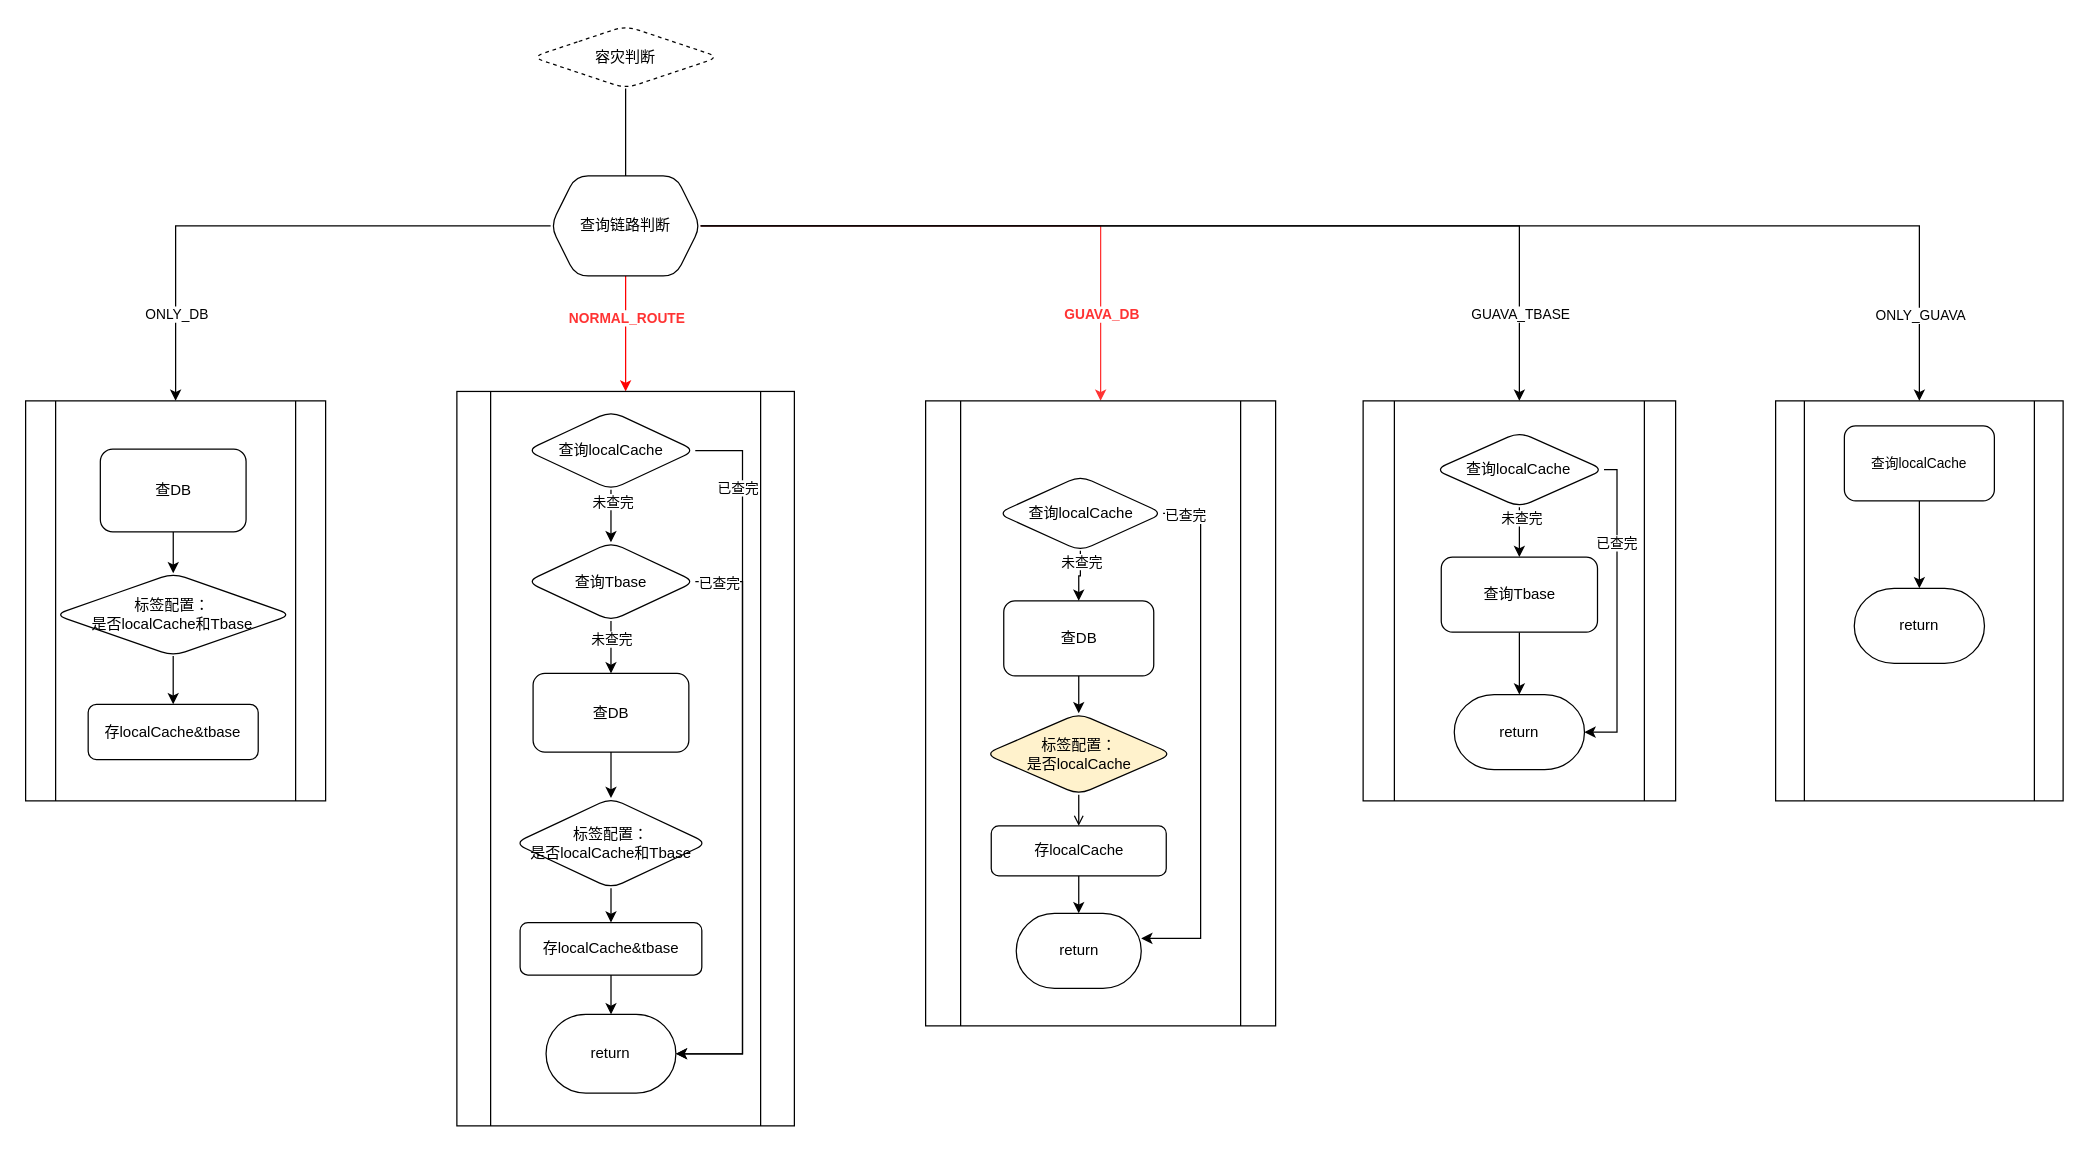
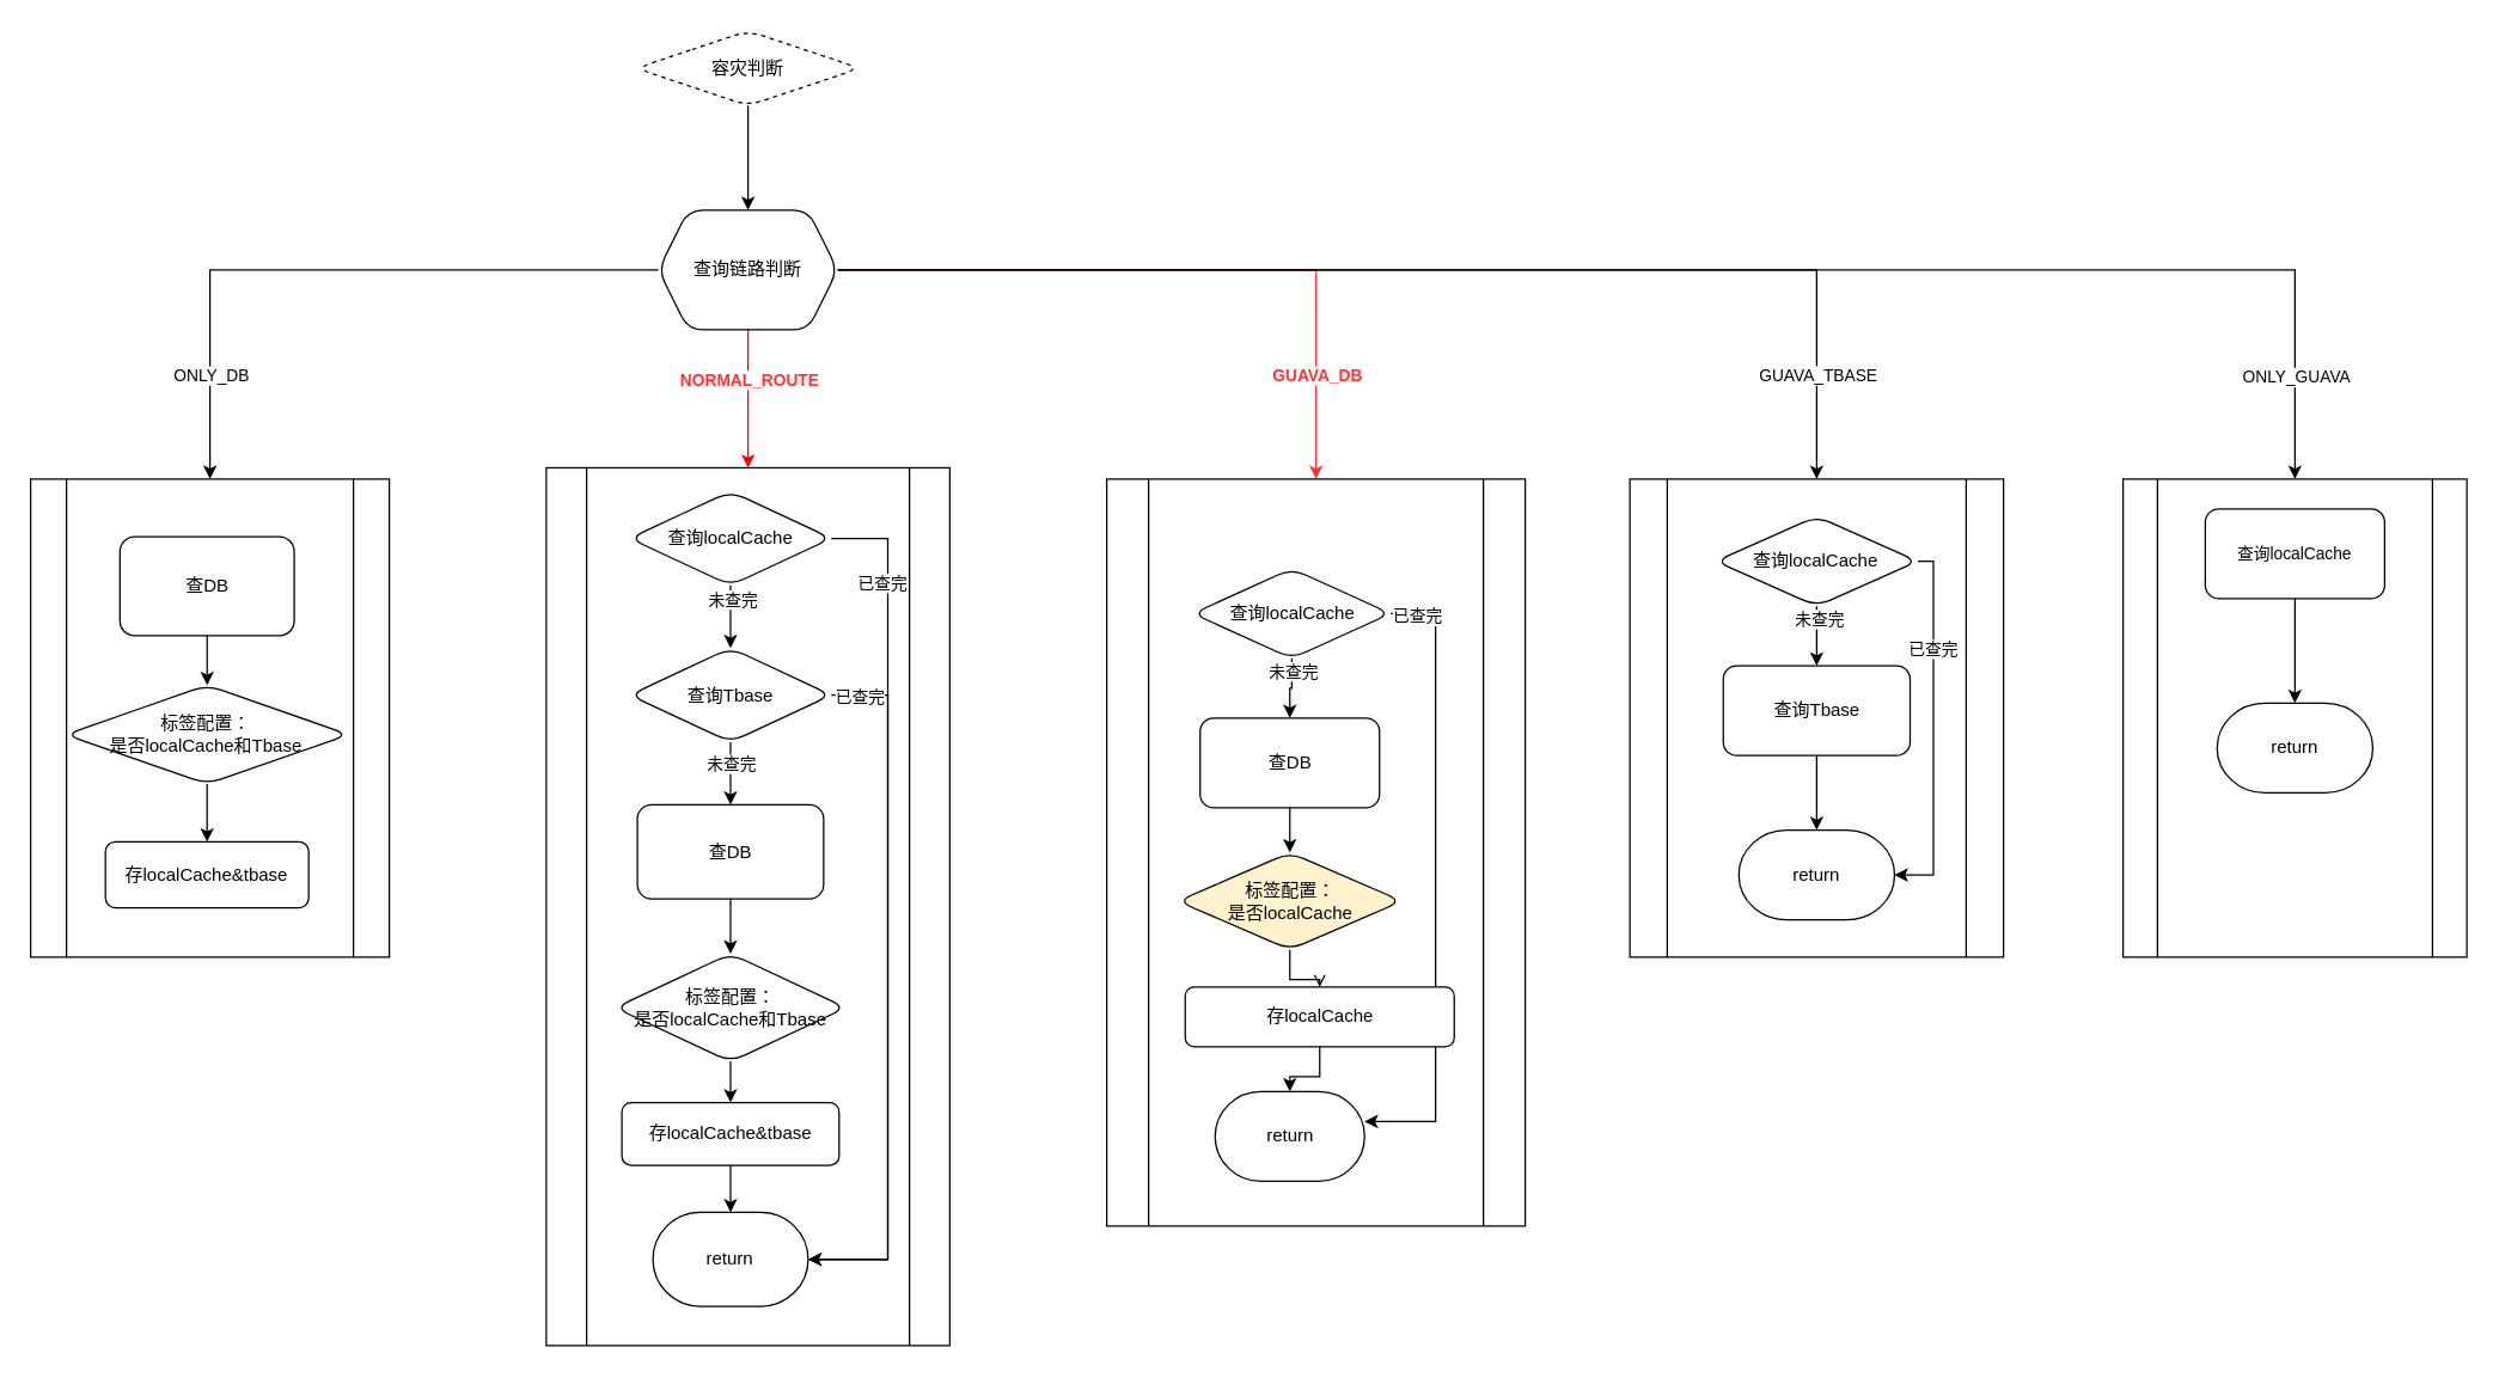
  <mxCell id="0" />
  <mxCell id="1" parent="0" />
- <mxCell id="2" value="" style="edgeStyle=orthogonalEdgeStyle;rounded=0;orthogonalLoop=1;jettySize=auto;html=1;endArrow=none;" edge="1" parent="1" source="3" target="14"><mxGeometry relative="1" as="geometry" /></mxCell>
+ <mxCell id="2" value="" style="edgeStyle=orthogonalEdgeStyle;rounded=0;orthogonalLoop=1;jettySize=auto;html=1;" edge="1" parent="1" source="3" target="14"><mxGeometry relative="1" as="geometry" /></mxCell>
  <mxCell id="3" value="容灾判断" style="rhombus;whiteSpace=wrap;html=1;rounded=1;glass=0;strokeWidth=1;shadow=0;dashed=1;" vertex="1" parent="1"><mxGeometry x="425" y="20" width="150" height="50" as="geometry" /></mxCell>
  <mxCell id="4" value="" style="edgeStyle=orthogonalEdgeStyle;rounded=0;orthogonalLoop=1;jettySize=auto;html=1;strokeColor=#FF0000;" edge="1" parent="1" source="14" target="23"><mxGeometry relative="1" as="geometry"><mxPoint x="480" y="310" as="targetPoint" /></mxGeometry></mxCell>
  <mxCell id="5" value="&lt;font color=&quot;#ff3333&quot;&gt;&lt;b&gt;NORMAL_ROUTE&lt;/b&gt;&lt;/font&gt;" style="edgeLabel;html=1;align=center;verticalAlign=middle;resizable=0;points=[];" vertex="1" connectable="0" parent="4"><mxGeometry x="-0.3" relative="1" as="geometry"><mxPoint y="1" as="offset" /></mxGeometry></mxCell>
  <mxCell id="6" style="edgeStyle=orthogonalEdgeStyle;rounded=0;orthogonalLoop=1;jettySize=auto;html=1;" edge="1" parent="1" source="14" target="16"><mxGeometry relative="1" as="geometry"><mxPoint x="280.077" y="310" as="targetPoint" /></mxGeometry></mxCell>
  <mxCell id="7" value="ONLY_DB" style="edgeLabel;html=1;align=center;verticalAlign=middle;resizable=0;points=[];" vertex="1" connectable="0" parent="6"><mxGeometry x="0.386" relative="1" as="geometry"><mxPoint y="65" as="offset" /></mxGeometry></mxCell>
  <mxCell id="8" style="edgeStyle=orthogonalEdgeStyle;rounded=0;orthogonalLoop=1;jettySize=auto;html=1;strokeColor=#FF3333;" edge="1" parent="1" source="14" target="42"><mxGeometry relative="1" as="geometry"><mxPoint x="680.077" y="310" as="targetPoint" /></mxGeometry></mxCell>
  <mxCell id="9" value="&lt;font color=&quot;#ff3333&quot;&gt;&lt;b&gt;GUAVA_DB&lt;/b&gt;&lt;/font&gt;" style="edgeLabel;html=1;align=center;verticalAlign=middle;resizable=0;points=[];" vertex="1" connectable="0" parent="8"><mxGeometry x="0.424" relative="1" as="geometry"><mxPoint y="62" as="offset" /></mxGeometry></mxCell>
  <mxCell id="10" style="edgeStyle=orthogonalEdgeStyle;rounded=0;orthogonalLoop=1;jettySize=auto;html=1;" edge="1" parent="1" source="14" target="56"><mxGeometry relative="1" as="geometry"><mxPoint x="880.077" y="310" as="targetPoint" /></mxGeometry></mxCell>
  <mxCell id="11" value="GUAVA_TBASE" style="edgeLabel;html=1;align=center;verticalAlign=middle;resizable=0;points=[];" vertex="1" connectable="0" parent="10"><mxGeometry x="0.653" relative="1" as="geometry"><mxPoint y="68" as="offset" /></mxGeometry></mxCell>
  <mxCell id="12" style="edgeStyle=orthogonalEdgeStyle;rounded=0;orthogonalLoop=1;jettySize=auto;html=1;" edge="1" parent="1" source="14" target="65"><mxGeometry relative="1" as="geometry"><mxPoint x="1430" y="310" as="targetPoint" /></mxGeometry></mxCell>
  <mxCell id="13" value="ONLY_GUAVA" style="edgeLabel;html=1;align=center;verticalAlign=middle;resizable=0;points=[];" vertex="1" connectable="0" parent="12"><mxGeometry x="0.751" y="1" relative="1" as="geometry"><mxPoint x="-1" y="70" as="offset" /></mxGeometry></mxCell>
  <mxCell id="14" value="查询链路判断" style="shape=hexagon;perimeter=hexagonPerimeter2;whiteSpace=wrap;html=1;fixedSize=1;rounded=1;glass=0;strokeWidth=1;shadow=0;" vertex="1" parent="1"><mxGeometry x="440" y="140" width="120" height="80" as="geometry" /></mxCell>
  <mxCell id="15" value="" style="group" vertex="1" connectable="0" parent="1"><mxGeometry x="20" y="320" width="240" height="320" as="geometry" /></mxCell>
  <mxCell id="16" value="" style="shape=process;whiteSpace=wrap;html=1;backgroundOutline=1;" vertex="1" parent="15"><mxGeometry width="240" height="320" as="geometry" /></mxCell>
  <mxCell id="17" value="查DB" style="whiteSpace=wrap;html=1;rounded=1;glass=0;strokeWidth=1;shadow=0;" vertex="1" parent="15"><mxGeometry x="59.757" y="38.621" width="116.599" height="66.207" as="geometry" /></mxCell>
  <mxCell id="18" value="标签配置：&lt;br&gt;是否localCache和Tbase" style="rhombus;whiteSpace=wrap;html=1;rounded=1;glass=0;strokeWidth=1;shadow=0;" vertex="1" parent="15"><mxGeometry x="23.32" y="137.931" width="189.474" height="66.207" as="geometry" /></mxCell>
  <mxCell id="19" value="" style="edgeStyle=orthogonalEdgeStyle;rounded=0;orthogonalLoop=1;jettySize=auto;html=1;" edge="1" parent="15" source="17" target="18"><mxGeometry relative="1" as="geometry"><mxPoint x="118.057" y="137.931" as="targetPoint" /></mxGeometry></mxCell>
  <mxCell id="20" value="存localCache&amp;amp;tbase" style="whiteSpace=wrap;html=1;rounded=1;glass=0;strokeWidth=1;shadow=0;" vertex="1" parent="15"><mxGeometry x="50.04" y="242.759" width="136.032" height="44.138" as="geometry" /></mxCell>
  <mxCell id="21" style="edgeStyle=orthogonalEdgeStyle;rounded=0;orthogonalLoop=1;jettySize=auto;html=1;" edge="1" parent="15" source="18" target="20"><mxGeometry relative="1" as="geometry"><Array as="points"><mxPoint x="118" y="171.034" /><mxPoint x="118" y="171.034" /></Array></mxGeometry></mxCell>
  <mxCell id="22" value="" style="group" vertex="1" connectable="0" parent="1"><mxGeometry x="365" y="260" width="270" height="640" as="geometry" /></mxCell>
  <mxCell id="23" value="" style="shape=process;whiteSpace=wrap;html=1;backgroundOutline=1;" vertex="1" parent="22"><mxGeometry y="52.459" width="270" height="587.541" as="geometry" /></mxCell>
  <mxCell id="24" value="查询localCache" style="rhombus;whiteSpace=wrap;html=1;rounded=1;glass=0;strokeWidth=1;shadow=0;" vertex="1" parent="22"><mxGeometry x="55.776" y="68.197" width="135" height="62.951" as="geometry" /></mxCell>
  <mxCell id="25" value="查询Tbase" style="rhombus;whiteSpace=wrap;html=1;rounded=1;glass=0;strokeWidth=1;shadow=0;" vertex="1" parent="22"><mxGeometry x="55.776" y="173.115" width="135" height="62.951" as="geometry" /></mxCell>
  <mxCell id="26" value="" style="edgeStyle=orthogonalEdgeStyle;rounded=0;orthogonalLoop=1;jettySize=auto;html=1;" edge="1" parent="22" source="24" target="25"><mxGeometry relative="1" as="geometry" /></mxCell>
  <mxCell id="27" value="未查完" style="edgeLabel;html=1;align=center;verticalAlign=middle;resizable=0;points=[];" vertex="1" connectable="0" parent="26"><mxGeometry x="-0.55" y="1" relative="1" as="geometry"><mxPoint as="offset" /></mxGeometry></mxCell>
  <mxCell id="28" value="查DB" style="whiteSpace=wrap;html=1;rounded=1;glass=0;strokeWidth=1;shadow=0;" vertex="1" parent="22"><mxGeometry x="60.968" y="278.033" width="124.615" height="62.951" as="geometry" /></mxCell>
  <mxCell id="29" value="" style="edgeStyle=orthogonalEdgeStyle;rounded=0;orthogonalLoop=1;jettySize=auto;html=1;" edge="1" parent="22" source="25" target="28"><mxGeometry relative="1" as="geometry" /></mxCell>
  <mxCell id="30" value="未查完" style="edgeLabel;html=1;align=center;verticalAlign=middle;resizable=0;points=[];" vertex="1" connectable="0" parent="29"><mxGeometry x="-0.35" relative="1" as="geometry"><mxPoint as="offset" /></mxGeometry></mxCell>
  <mxCell id="31" value="return" style="strokeWidth=1;html=1;shape=mxgraph.flowchart.terminator;whiteSpace=wrap;" vertex="1" parent="22"><mxGeometry x="71.353" y="550.82" width="103.846" height="62.951" as="geometry" /></mxCell>
  <mxCell id="32" style="edgeStyle=orthogonalEdgeStyle;rounded=0;orthogonalLoop=1;jettySize=auto;html=1;entryX=1;entryY=0.5;entryDx=0;entryDy=0;entryPerimeter=0;" edge="1" parent="22" source="25" target="31"><mxGeometry relative="1" as="geometry"><Array as="points"><mxPoint x="228.462" y="204.59" /><mxPoint x="228.462" y="582.295" /></Array></mxGeometry></mxCell>
  <mxCell id="33" value="已查完" style="edgeLabel;html=1;align=center;verticalAlign=middle;resizable=0;points=[];" vertex="1" connectable="0" parent="32"><mxGeometry x="-0.918" y="-1" relative="1" as="geometry"><mxPoint as="offset" /></mxGeometry></mxCell>
  <mxCell id="34" style="edgeStyle=orthogonalEdgeStyle;rounded=0;orthogonalLoop=1;jettySize=auto;html=1;entryX=1;entryY=0.5;entryDx=0;entryDy=0;entryPerimeter=0;" edge="1" parent="22" source="24" target="31"><mxGeometry relative="1" as="geometry"><Array as="points"><mxPoint x="228.462" y="99.672" /><mxPoint x="228.462" y="582.295" /></Array></mxGeometry></mxCell>
  <mxCell id="35" value="已查完" style="edgeLabel;html=1;align=center;verticalAlign=middle;resizable=0;points=[];" vertex="1" connectable="0" parent="34"><mxGeometry x="-0.919" y="-1" relative="1" as="geometry"><mxPoint x="11" y="29" as="offset" /></mxGeometry></mxCell>
  <mxCell id="36" value="标签配置：&lt;br&gt;是否localCache和Tbase" style="rhombus;whiteSpace=wrap;html=1;rounded=1;glass=0;strokeWidth=1;shadow=0;" vertex="1" parent="22"><mxGeometry x="46.01" y="377.7" width="154.53" height="72.3" as="geometry" /></mxCell>
  <mxCell id="37" value="" style="edgeStyle=orthogonalEdgeStyle;rounded=0;orthogonalLoop=1;jettySize=auto;html=1;" edge="1" parent="22" source="28" target="36"><mxGeometry relative="1" as="geometry" /></mxCell>
  <mxCell id="38" style="edgeStyle=orthogonalEdgeStyle;rounded=0;orthogonalLoop=1;jettySize=auto;html=1;" edge="1" parent="22" source="39" target="31"><mxGeometry relative="1" as="geometry" /></mxCell>
  <mxCell id="39" value="存localCache&amp;amp;tbase" style="whiteSpace=wrap;html=1;rounded=1;glass=0;strokeWidth=1;shadow=0;" vertex="1" parent="22"><mxGeometry x="50.583" y="477.377" width="145.385" height="41.967" as="geometry" /></mxCell>
  <mxCell id="40" style="edgeStyle=orthogonalEdgeStyle;rounded=0;orthogonalLoop=1;jettySize=auto;html=1;" edge="1" parent="22" source="36" target="39"><mxGeometry relative="1" as="geometry" /></mxCell>
  <mxCell id="41" value="" style="group" vertex="1" connectable="0" parent="1"><mxGeometry x="740" y="320" width="280" height="500" as="geometry" /></mxCell>
  <mxCell id="42" value="" style="shape=process;whiteSpace=wrap;html=1;backgroundOutline=1;" vertex="1" parent="41"><mxGeometry width="280" height="500" as="geometry" /></mxCell>
  <mxCell id="43" value="查询localCache" style="rhombus;whiteSpace=wrap;html=1;rounded=1;glass=0;strokeWidth=1;shadow=0;" vertex="1" parent="41"><mxGeometry x="57.5" y="60" width="132.5" height="60" as="geometry" /></mxCell>
  <mxCell id="44" value="查DB" style="whiteSpace=wrap;html=1;rounded=1;glass=0;strokeWidth=1;shadow=0;" vertex="1" parent="41"><mxGeometry x="62.5" y="160" width="120" height="60" as="geometry" /></mxCell>
  <mxCell id="45" value="" style="edgeStyle=orthogonalEdgeStyle;rounded=0;orthogonalLoop=1;jettySize=auto;html=1;" edge="1" parent="41" source="43" target="44"><mxGeometry relative="1" as="geometry"><mxPoint x="122.5" y="160" as="targetPoint" /></mxGeometry></mxCell>
  <mxCell id="46" value="未查完" style="edgeLabel;html=1;align=center;verticalAlign=middle;resizable=0;points=[];" vertex="1" connectable="0" parent="45"><mxGeometry x="-0.55" y="1" relative="1" as="geometry"><mxPoint as="offset" /></mxGeometry></mxCell>
  <mxCell id="47" style="edgeStyle=orthogonalEdgeStyle;rounded=0;orthogonalLoop=1;jettySize=auto;html=1;" edge="1" parent="41" source="43" target="49"><mxGeometry relative="1" as="geometry"><Array as="points"><mxPoint x="220" y="90" /><mxPoint x="220" y="430" /></Array><mxPoint x="172.5" y="560" as="targetPoint" /></mxGeometry></mxCell>
  <mxCell id="48" value="已查完" style="edgeLabel;html=1;align=center;verticalAlign=middle;resizable=0;points=[];" vertex="1" connectable="0" parent="47"><mxGeometry x="-0.919" y="-1" relative="1" as="geometry"><mxPoint as="offset" /></mxGeometry></mxCell>
  <mxCell id="49" value="return" style="strokeWidth=1;html=1;shape=mxgraph.flowchart.terminator;whiteSpace=wrap;" vertex="1" parent="41"><mxGeometry x="72.5" y="410" width="100" height="60" as="geometry" /></mxCell>
  <mxCell id="50" value="标签配置：&lt;br&gt;是否localCache" style="rhombus;whiteSpace=wrap;html=1;rounded=1;glass=0;strokeWidth=1;shadow=0;fillColor=#fff2cc;" vertex="1" parent="41"><mxGeometry x="47.5" y="250" width="150" height="65" as="geometry" /></mxCell>
  <mxCell id="51" value="" style="edgeStyle=orthogonalEdgeStyle;rounded=0;orthogonalLoop=1;jettySize=auto;html=1;" edge="1" parent="41" source="44" target="50"><mxGeometry relative="1" as="geometry"><mxPoint x="122.5" y="240" as="targetPoint" /></mxGeometry></mxCell>
  <mxCell id="52" style="edgeStyle=orthogonalEdgeStyle;rounded=0;orthogonalLoop=1;jettySize=auto;html=1;" edge="1" parent="41" source="53" target="49"><mxGeometry relative="1" as="geometry" /></mxCell>
- <mxCell id="53" value="存localCache" style="whiteSpace=wrap;html=1;rounded=1;glass=0;strokeWidth=1;shadow=0;" vertex="1" parent="41"><mxGeometry x="52.5" y="340" width="140" height="40" as="geometry" /></mxCell>
+ <mxCell id="53" value="存localCache" style="whiteSpace=wrap;html=1;rounded=1;glass=0;strokeWidth=1;shadow=0;" vertex="1" parent="41"><mxGeometry x="52.5" y="340" width="180" height="40" as="geometry" /></mxCell>
  <mxCell id="54" style="edgeStyle=orthogonalEdgeStyle;rounded=0;orthogonalLoop=1;jettySize=auto;html=1;endArrow=open;" edge="1" parent="41" source="50" target="53"><mxGeometry relative="1" as="geometry" /></mxCell>
  <mxCell id="55" value="" style="group" vertex="1" connectable="0" parent="1"><mxGeometry x="1090" y="320" width="250" height="320" as="geometry" /></mxCell>
  <mxCell id="56" value="" style="shape=process;whiteSpace=wrap;html=1;backgroundOutline=1;" vertex="1" parent="55"><mxGeometry width="250.0" height="320" as="geometry" /></mxCell>
  <mxCell id="57" value="查询localCache" style="rhombus;whiteSpace=wrap;html=1;rounded=1;glass=0;strokeWidth=1;shadow=0;" vertex="1" parent="55"><mxGeometry x="57.292" y="25" width="135.417" height="60" as="geometry" /></mxCell>
  <mxCell id="58" value="return" style="strokeWidth=1;html=1;shape=mxgraph.flowchart.terminator;whiteSpace=wrap;" vertex="1" parent="55"><mxGeometry x="72.917" y="235" width="104.167" height="60" as="geometry" /></mxCell>
  <mxCell id="59" style="edgeStyle=orthogonalEdgeStyle;rounded=0;orthogonalLoop=1;jettySize=auto;html=1;" edge="1" parent="55" source="57" target="58"><mxGeometry relative="1" as="geometry"><Array as="points"><mxPoint x="203.125" y="55" /><mxPoint x="203.125" y="265" /></Array></mxGeometry></mxCell>
  <mxCell id="60" value="已查完" style="edgeLabel;html=1;align=center;verticalAlign=middle;resizable=0;points=[];" vertex="1" connectable="0" parent="59"><mxGeometry x="-0.442" y="-1" relative="1" as="geometry"><mxPoint as="offset" /></mxGeometry></mxCell>
  <mxCell id="61" style="edgeStyle=orthogonalEdgeStyle;rounded=0;orthogonalLoop=1;jettySize=auto;html=1;" edge="1" parent="55" source="62" target="58"><mxGeometry relative="1" as="geometry" /></mxCell>
  <mxCell id="62" value="查询Tbase" style="rounded=1;whiteSpace=wrap;html=1;" vertex="1" parent="55"><mxGeometry x="62.5" y="125" width="125.0" height="60" as="geometry" /></mxCell>
  <mxCell id="63" value="" style="edgeStyle=orthogonalEdgeStyle;rounded=0;orthogonalLoop=1;jettySize=auto;html=1;entryX=0.5;entryY=0;entryDx=0;entryDy=0;" edge="1" parent="55" source="57" target="62"><mxGeometry relative="1" as="geometry"><mxPoint x="125.0" y="125" as="targetPoint" /></mxGeometry></mxCell>
  <mxCell id="64" value="未查完" style="edgeLabel;html=1;align=center;verticalAlign=middle;resizable=0;points=[];" vertex="1" connectable="0" parent="63"><mxGeometry x="-0.55" y="1" relative="1" as="geometry"><mxPoint as="offset" /></mxGeometry></mxCell>
  <mxCell id="65" value="" style="shape=process;whiteSpace=wrap;html=1;backgroundOutline=1;fontFamily=Helvetica;fontSize=11;fontColor=default;" vertex="1" parent="1"><mxGeometry x="1420" y="320" width="230" height="320" as="geometry" /></mxCell>
  <mxCell id="66" value="return" style="strokeWidth=1;html=1;shape=mxgraph.flowchart.terminator;whiteSpace=wrap;" vertex="1" parent="1"><mxGeometry x="1482.917" y="470" width="104.167" height="60" as="geometry" /></mxCell>
  <mxCell id="67" style="edgeStyle=orthogonalEdgeStyle;shape=connector;rounded=0;orthogonalLoop=1;jettySize=auto;html=1;labelBackgroundColor=default;strokeColor=default;align=center;verticalAlign=middle;fontFamily=Helvetica;fontSize=11;fontColor=default;endArrow=classic;" edge="1" parent="1" source="68" target="66"><mxGeometry relative="1" as="geometry" /></mxCell>
  <mxCell id="68" value="查询localCache" style="rounded=1;whiteSpace=wrap;html=1;fontFamily=Helvetica;fontSize=11;fontColor=default;" vertex="1" parent="1"><mxGeometry x="1475" y="340" width="120" height="60" as="geometry" /></mxCell>
